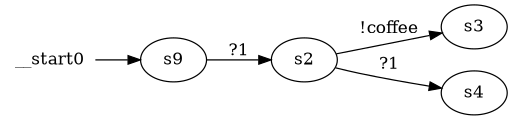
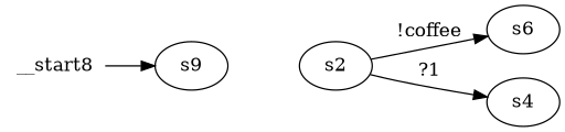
  digraph {
    rankdir=LR
    n1 [label=s9]
    n2 [label=s2]
-   n3 [label=s3]
+   n3 [label=s6]
    n4 [label=s4]
-   __start0 [shape=none]
-   n1 -> n2 [label="?1"]
+   __start0 [shape=none label=__start8]
    n2 -> n3 [label="!coffee"]
    n2 -> n4 [label="?1"]
    __start0 -> n1
  }
